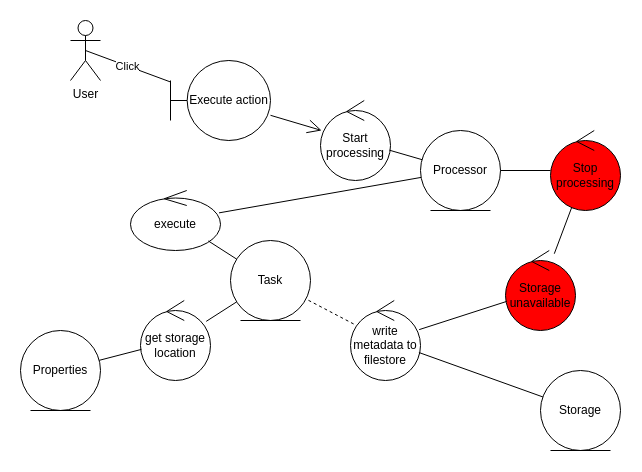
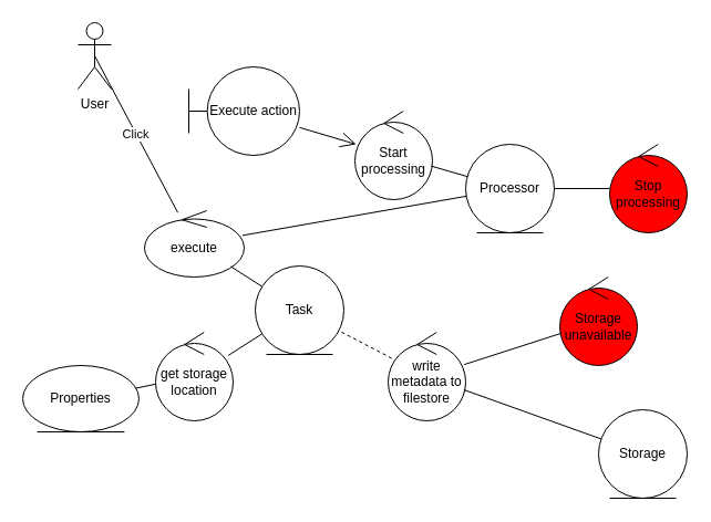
  <mxCell id="0" />
  <mxCell id="1" parent="0" />
  <mxCell id="2" value="User" style="shape=umlActor;verticalLabelPosition=bottom;labelBackgroundColor=#ffffff;verticalAlign=top;html=1;" vertex="1" parent="1"><mxGeometry x="70" y="20" width="30" height="60" as="geometry" /></mxCell>
  <mxCell id="3" value="Execute action" style="shape=umlBoundary;whiteSpace=wrap;html=1;labelBackgroundColor=none;fillColor=#FFFFFF;" vertex="1" parent="1"><mxGeometry x="170" y="60" width="100" height="80" as="geometry" /></mxCell>
- <mxCell id="4" value="Click" style="endArrow=none;html=1;exitX=0.5;exitY=0.5;exitDx=0;exitDy=0;exitPerimeter=0;" edge="1" parent="1" source="2" target="3"><mxGeometry relative="1" as="geometry"><mxPoint x="185" y="50" as="sourcePoint" /><mxPoint x="330" y="102.051" as="targetPoint" /></mxGeometry></mxCell>
+ <mxCell id="4" value="Click" style="endArrow=none;html=1;exitX=0.5;exitY=0.5;exitDx=0;exitDy=0;exitPerimeter=0;" edge="1" parent="1" source="2" target="10"><mxGeometry relative="1" as="geometry"><mxPoint x="185" y="50" as="sourcePoint" /><mxPoint x="330" y="102.051" as="targetPoint" /></mxGeometry></mxCell>
  <mxCell id="5" value="&lt;div&gt;Processor&lt;/div&gt;" style="ellipse;shape=umlEntity;whiteSpace=wrap;html=1;labelBackgroundColor=none;fillColor=#FFFFFF;" vertex="1" parent="1"><mxGeometry x="420" y="130" width="80" height="80" as="geometry" /></mxCell>
  <mxCell id="6" value="" style="endArrow=open;html=1;startArrow=none;startFill=0;endFill=0;endSize=12;" edge="1" parent="1" source="3" target="7"><mxGeometry relative="1" as="geometry"><mxPoint x="185" y="50" as="sourcePoint" /><mxPoint x="292.503" y="195.252" as="targetPoint" /></mxGeometry></mxCell>
  <mxCell id="7" value="Start processing" style="ellipse;shape=umlControl;whiteSpace=wrap;html=1;" vertex="1" parent="1"><mxGeometry x="320" y="100" width="70" height="80" as="geometry" /></mxCell>
  <mxCell id="8" value="" style="endArrow=none;html=1;" edge="1" parent="1" source="5" target="7"><mxGeometry relative="1" as="geometry"><mxPoint x="345.654" y="-178.2" as="sourcePoint" /><mxPoint x="305" y="-147.5" as="targetPoint" /></mxGeometry></mxCell>
  <mxCell id="9" value="Task" style="ellipse;shape=umlEntity;whiteSpace=wrap;html=1;labelBackgroundColor=none;fillColor=#FFFFFF;" vertex="1" parent="1"><mxGeometry x="230" y="240" width="80" height="80" as="geometry" /></mxCell>
  <mxCell id="10" value="execute" style="ellipse;shape=umlControl;whiteSpace=wrap;html=1;" vertex="1" parent="1"><mxGeometry x="130" y="190" width="90" height="60" as="geometry" /></mxCell>
  <mxCell id="11" value="" style="endArrow=none;html=1;" edge="1" parent="1" source="10" target="5"><mxGeometry width="50" height="50" relative="1" as="geometry"><mxPoint x="388.609" y="290.672" as="sourcePoint" /><mxPoint x="381.549" y="249.294" as="targetPoint" /></mxGeometry></mxCell>
  <mxCell id="12" value="" style="endArrow=none;html=1;" edge="1" parent="1" source="10" target="9"><mxGeometry width="50" height="50" relative="1" as="geometry"><mxPoint x="436.886" y="318.785" as="sourcePoint" /><mxPoint x="476.879" y="262.641" as="targetPoint" /></mxGeometry></mxCell>
  <mxCell id="13" value="write metadata to filestore" style="ellipse;shape=umlControl;whiteSpace=wrap;html=1;" vertex="1" parent="1"><mxGeometry x="350" y="300" width="70" height="80" as="geometry" /></mxCell>
  <mxCell id="14" value="" style="endArrow=none;html=1;dashed=1;" edge="1" parent="1" source="13" target="9"><mxGeometry relative="1" as="geometry"><mxPoint x="286.603" y="602.81" as="sourcePoint" /><mxPoint x="494.884" y="489.154" as="targetPoint" /></mxGeometry></mxCell>
  <mxCell id="15" value="" style="endArrow=none;html=1;" edge="1" parent="1" source="16" target="13"><mxGeometry relative="1" as="geometry"><mxPoint x="475.444" y="313.071" as="sourcePoint" /><mxPoint x="560.265" y="496.155" as="targetPoint" /></mxGeometry></mxCell>
  <mxCell id="16" value="&lt;div&gt;Storage&lt;/div&gt;" style="ellipse;shape=umlEntity;whiteSpace=wrap;html=1;labelBackgroundColor=none;fillColor=#FFFFFF;" vertex="1" parent="1"><mxGeometry x="540" y="370" width="80" height="80" as="geometry" /></mxCell>
- <mxCell id="17" value="Properties" style="ellipse;shape=umlEntity;whiteSpace=wrap;html=1;labelBackgroundColor=none;fillColor=#FFFFFF;" vertex="1" parent="1"><mxGeometry x="20" y="330" width="80" height="80" as="geometry" /></mxCell>
+ <mxCell id="17" value="Properties" style="ellipse;shape=umlEntity;whiteSpace=wrap;html=1;labelBackgroundColor=none;fillColor=#FFFFFF;" vertex="1" parent="1"><mxGeometry x="20" y="330" width="105" height="60" as="geometry" /></mxCell>
  <mxCell id="18" value="get storage location" style="ellipse;shape=umlControl;whiteSpace=wrap;html=1;" vertex="1" parent="1"><mxGeometry x="140" y="300" width="70" height="80" as="geometry" /></mxCell>
  <mxCell id="19" value="" style="endArrow=none;html=1;" edge="1" parent="1" source="17" target="18"><mxGeometry width="50" height="50" relative="1" as="geometry"><mxPoint x="207.364" y="255.23" as="sourcePoint" /><mxPoint x="243.886" y="272.803" as="targetPoint" /></mxGeometry></mxCell>
  <mxCell id="20" value="" style="endArrow=none;html=1;" edge="1" parent="1" source="18" target="9"><mxGeometry width="50" height="50" relative="1" as="geometry"><mxPoint x="207.364" y="255.23" as="sourcePoint" /><mxPoint x="243.886" y="272.803" as="targetPoint" /></mxGeometry></mxCell>
  <mxCell id="21" value="Storage unavailable" style="ellipse;shape=umlControl;whiteSpace=wrap;html=1;fillColor=#FF0000;" vertex="1" parent="1"><mxGeometry x="505" y="250" width="70" height="80" as="geometry" /></mxCell>
  <mxCell id="22" value="" style="endArrow=none;html=1;" edge="1" parent="1" source="21" target="13"><mxGeometry relative="1" as="geometry"><mxPoint x="510.081" y="377.46" as="sourcePoint" /><mxPoint x="439.936" y="372.409" as="targetPoint" /></mxGeometry></mxCell>
  <mxCell id="23" value="Stop processing" style="ellipse;shape=umlControl;whiteSpace=wrap;html=1;fillColor=#FF0000;" vertex="1" parent="1"><mxGeometry x="550" y="130" width="70" height="80" as="geometry" /></mxCell>
- <mxCell id="24" value="" style="endArrow=none;html=1;" edge="1" parent="1" source="23" target="21"><mxGeometry relative="1" as="geometry"><mxPoint x="468.66" y="306.34" as="sourcePoint" /><mxPoint x="500" y="270" as="targetPoint" /></mxGeometry></mxCell>
  <mxCell id="25" value="" style="endArrow=none;html=1;" edge="1" parent="1" source="23" target="5"><mxGeometry relative="1" as="geometry"><mxPoint x="578.66" y="196.34" as="sourcePoint" /><mxPoint x="521.34" y="253.66" as="targetPoint" /></mxGeometry></mxCell>
